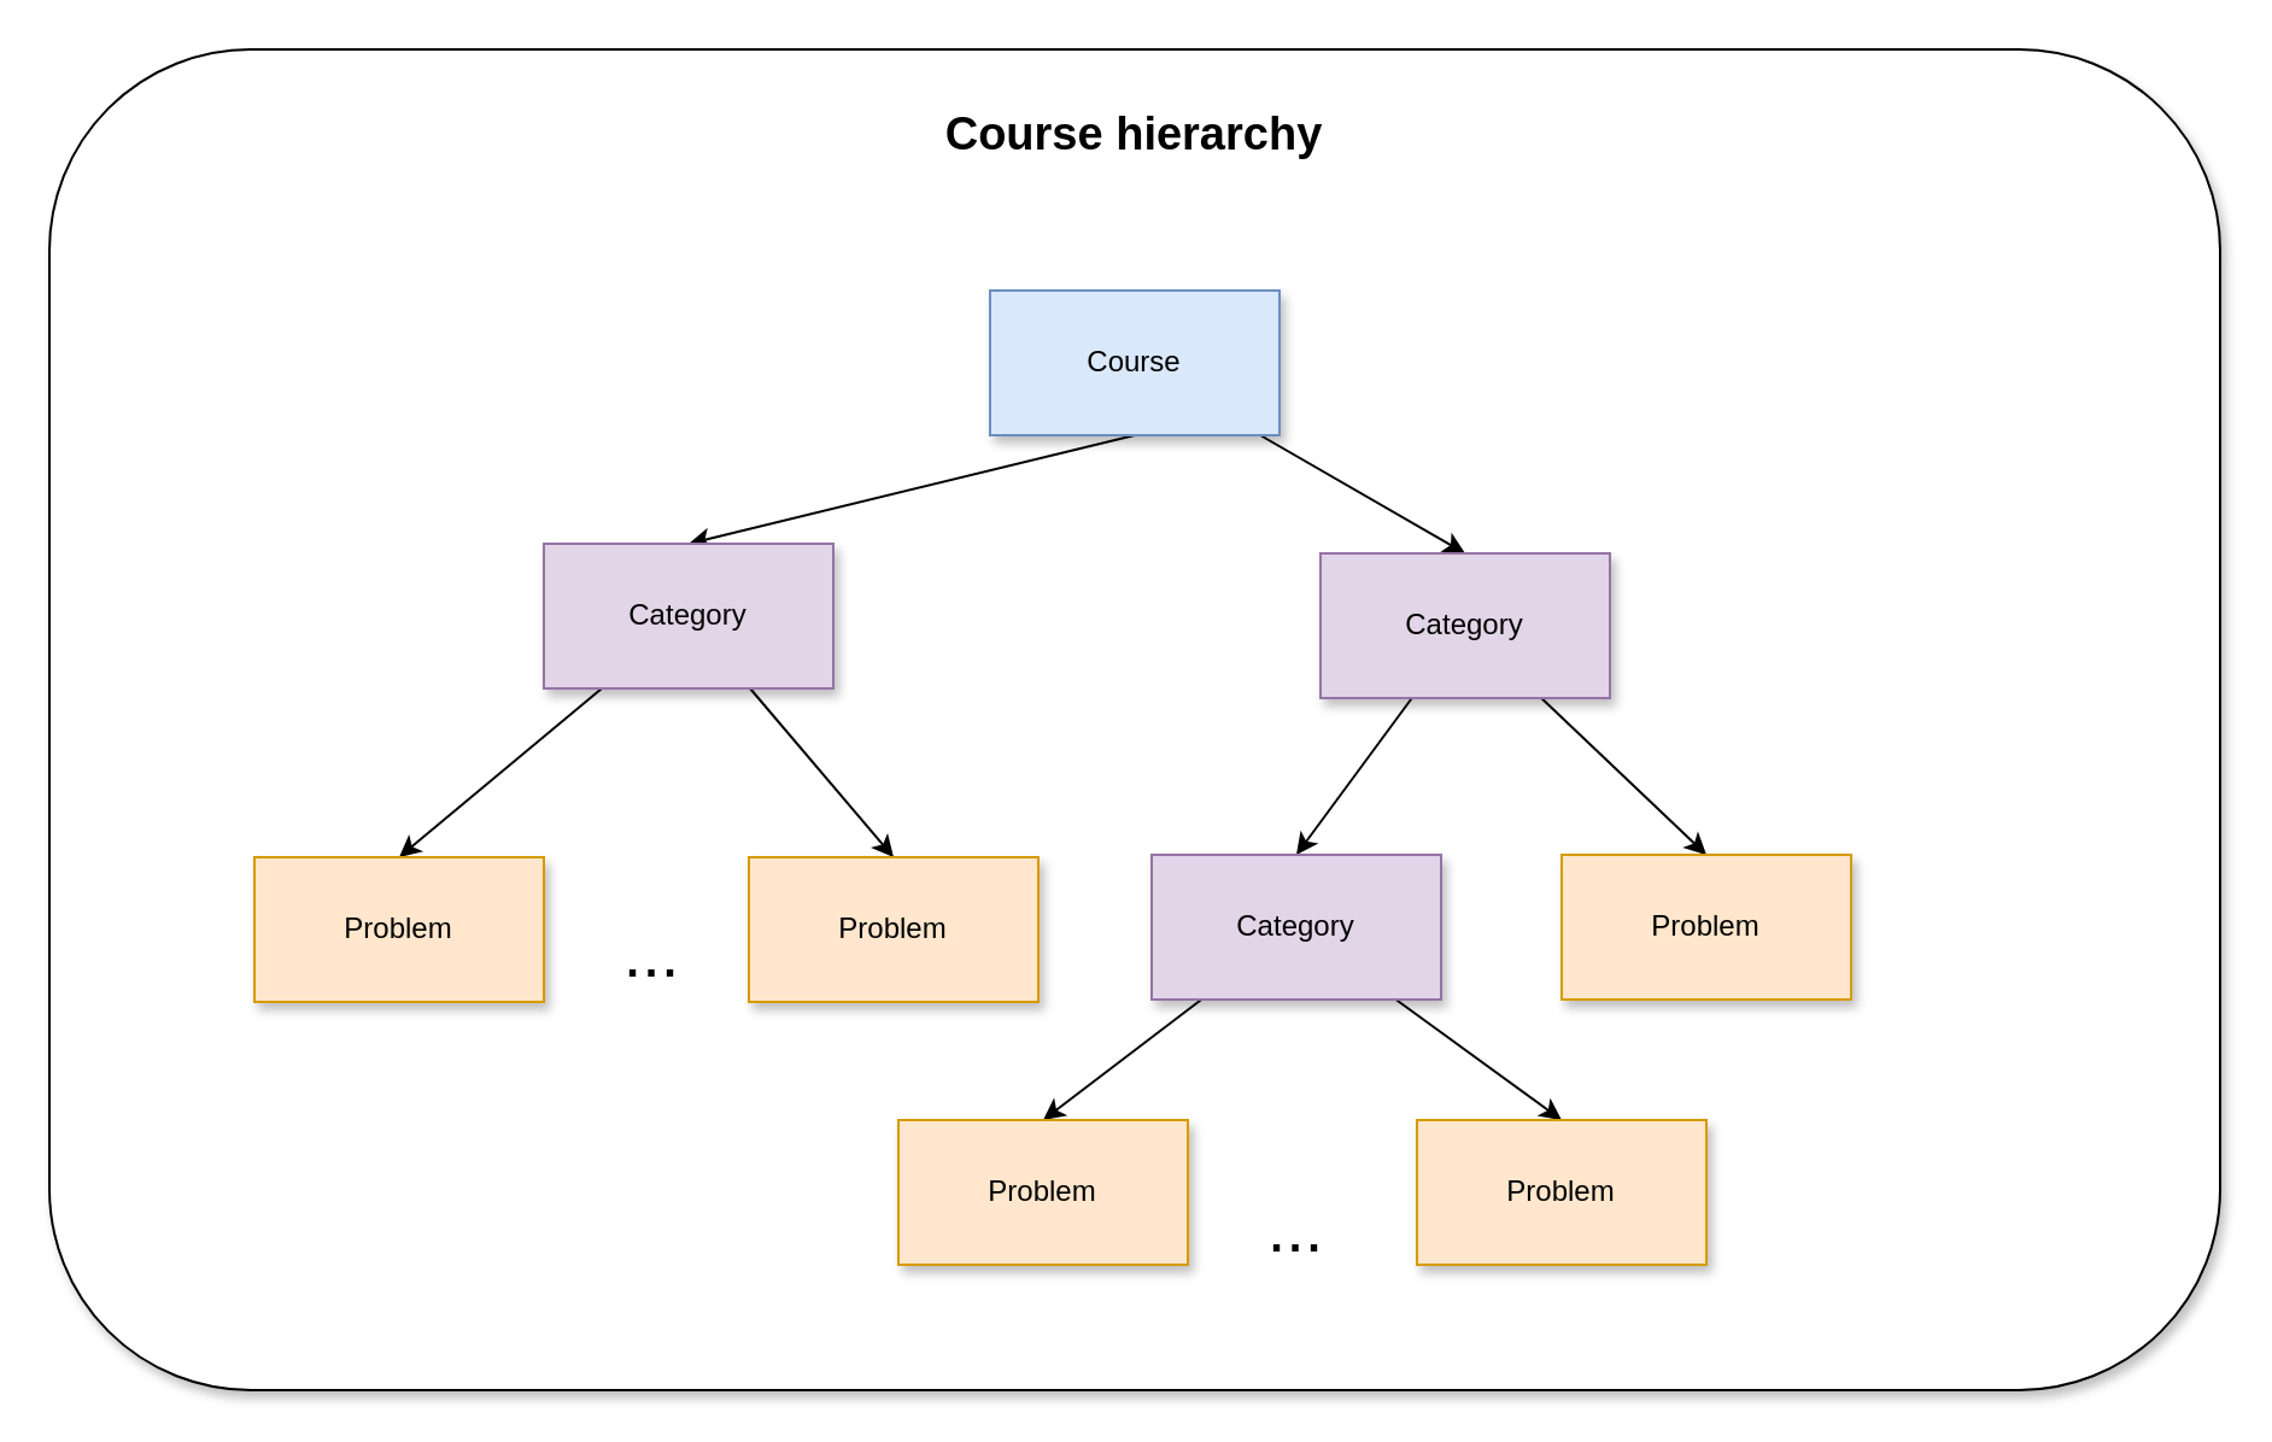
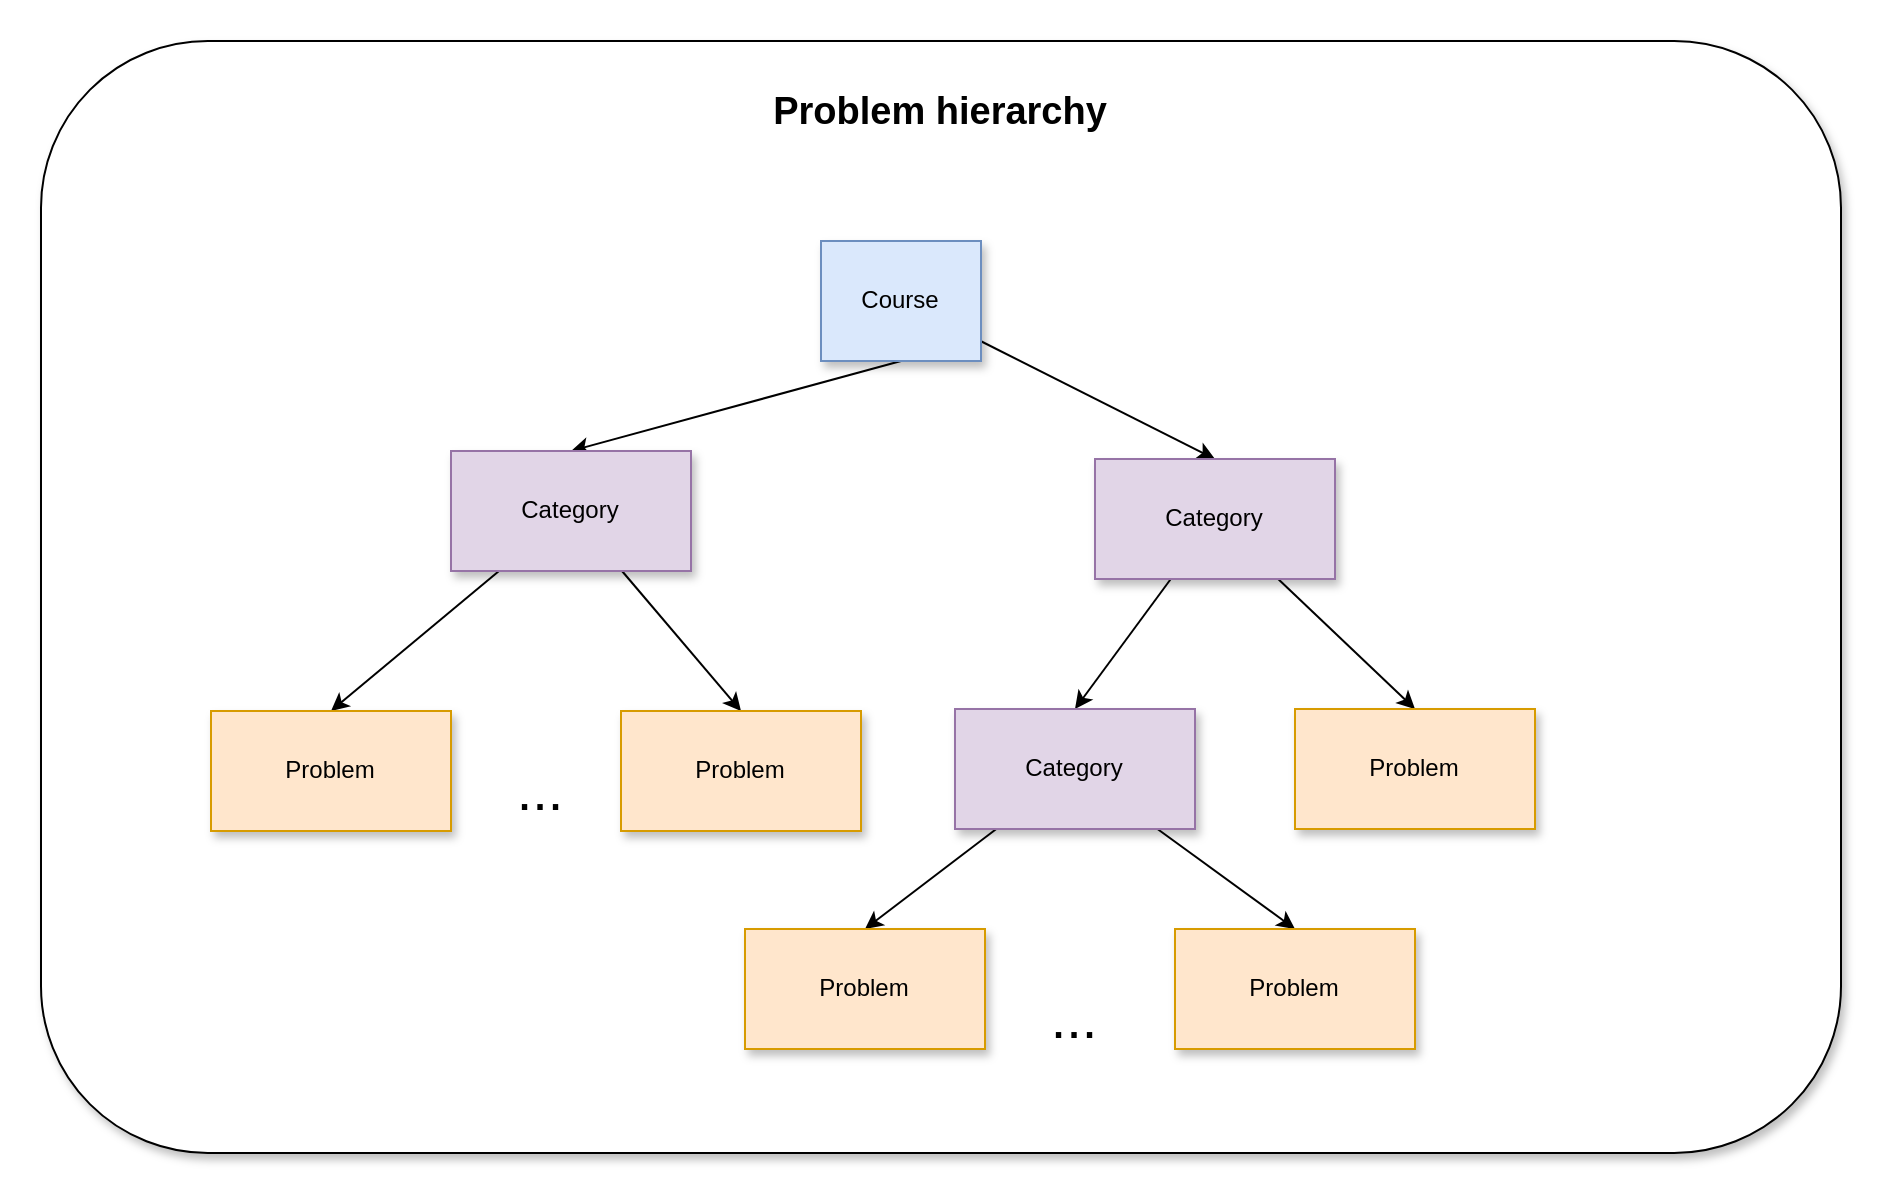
  <mxCell id="0" />
  <mxCell id="1" parent="0" />
  <mxCell id="2" value="" style="rounded=1;whiteSpace=wrap;html=1;shadow=1;" vertex="1" parent="1"><mxGeometry x="20" y="20" width="900" height="556" as="geometry" /></mxCell>
- <mxCell id="3" value="Course hierarchy" style="text;html=1;strokeColor=none;fillColor=none;align=center;verticalAlign=middle;whiteSpace=wrap;rounded=0;fontSize=19;fontStyle=1" vertex="1" parent="1"><mxGeometry x="330" y="41" width="280" height="30" as="geometry" /></mxCell>
+ <mxCell id="3" value="Problem hierarchy" style="text;html=1;strokeColor=none;fillColor=none;align=center;verticalAlign=middle;whiteSpace=wrap;rounded=0;fontSize=19;fontStyle=1" vertex="1" parent="1"><mxGeometry x="330" y="41" width="280" height="30" as="geometry" /></mxCell>
  <mxCell id="4" style="edgeStyle=none;html=1;exitX=0.5;exitY=1;exitDx=0;exitDy=0;entryX=0.5;entryY=0;entryDx=0;entryDy=0;" edge="1" parent="1" source="6" target="9"><mxGeometry relative="1" as="geometry" /></mxCell>
  <mxCell id="5" style="edgeStyle=none;html=1;entryX=0.5;entryY=0;entryDx=0;entryDy=0;" edge="1" parent="1" source="6" target="14"><mxGeometry relative="1" as="geometry" /></mxCell>
- <mxCell id="6" value="Course" style="rounded=0;whiteSpace=wrap;html=1;shadow=1;fillColor=#dae8fc;strokeColor=#6c8ebf;" vertex="1" parent="1"><mxGeometry x="410" y="120" width="120" height="60" as="geometry" /></mxCell>
+ <mxCell id="6" value="Course" style="rounded=0;whiteSpace=wrap;html=1;shadow=1;fillColor=#dae8fc;strokeColor=#6c8ebf;" vertex="1" parent="1"><mxGeometry x="410" y="120" width="80" height="60" as="geometry" /></mxCell>
  <mxCell id="7" style="edgeStyle=none;html=1;entryX=0.5;entryY=0;entryDx=0;entryDy=0;" edge="1" parent="1" source="9" target="10"><mxGeometry relative="1" as="geometry" /></mxCell>
  <mxCell id="8" style="edgeStyle=none;html=1;entryX=0.5;entryY=0;entryDx=0;entryDy=0;" edge="1" parent="1" source="9" target="11"><mxGeometry relative="1" as="geometry" /></mxCell>
  <mxCell id="9" value="Category" style="rounded=0;whiteSpace=wrap;html=1;shadow=1;fillColor=#e1d5e7;strokeColor=#9673a6;" vertex="1" parent="1"><mxGeometry x="225" y="225" width="120" height="60" as="geometry" /></mxCell>
  <mxCell id="10" value="Problem" style="rounded=0;whiteSpace=wrap;html=1;shadow=1;fillColor=#ffe6cc;strokeColor=#d79b00;" vertex="1" parent="1"><mxGeometry x="105" y="355" width="120" height="60" as="geometry" /></mxCell>
  <mxCell id="11" value="Problem" style="rounded=0;whiteSpace=wrap;html=1;shadow=1;fillColor=#ffe6cc;strokeColor=#d79b00;" vertex="1" parent="1"><mxGeometry x="310" y="355" width="120" height="60" as="geometry" /></mxCell>
  <mxCell id="12" style="edgeStyle=none;html=1;entryX=0.5;entryY=0;entryDx=0;entryDy=0;" edge="1" parent="1" source="14" target="17"><mxGeometry relative="1" as="geometry" /></mxCell>
  <mxCell id="13" style="edgeStyle=none;html=1;entryX=0.5;entryY=0;entryDx=0;entryDy=0;" edge="1" parent="1" source="14" target="18"><mxGeometry relative="1" as="geometry" /></mxCell>
  <mxCell id="14" value="Category" style="rounded=0;whiteSpace=wrap;html=1;shadow=1;fillColor=#e1d5e7;strokeColor=#9673a6;" vertex="1" parent="1"><mxGeometry x="547" y="229" width="120" height="60" as="geometry" /></mxCell>
  <mxCell id="15" style="edgeStyle=none;html=1;entryX=0.5;entryY=0;entryDx=0;entryDy=0;" edge="1" parent="1" source="17" target="19"><mxGeometry relative="1" as="geometry" /></mxCell>
  <mxCell id="16" style="edgeStyle=none;html=1;entryX=0.5;entryY=0;entryDx=0;entryDy=0;" edge="1" parent="1" source="17" target="20"><mxGeometry relative="1" as="geometry" /></mxCell>
  <mxCell id="17" value="Category" style="rounded=0;whiteSpace=wrap;html=1;shadow=1;fillColor=#e1d5e7;strokeColor=#9673a6;" vertex="1" parent="1"><mxGeometry x="477" y="354" width="120" height="60" as="geometry" /></mxCell>
  <mxCell id="18" value="Problem" style="rounded=0;whiteSpace=wrap;html=1;shadow=1;fillColor=#ffe6cc;strokeColor=#d79b00;" vertex="1" parent="1"><mxGeometry x="647" y="354" width="120" height="60" as="geometry" /></mxCell>
  <mxCell id="19" value="Problem" style="rounded=0;whiteSpace=wrap;html=1;shadow=1;fillColor=#ffe6cc;strokeColor=#d79b00;" vertex="1" parent="1"><mxGeometry x="372" y="464" width="120" height="60" as="geometry" /></mxCell>
  <mxCell id="20" value="Problem" style="rounded=0;whiteSpace=wrap;html=1;shadow=1;fillColor=#ffe6cc;strokeColor=#d79b00;" vertex="1" parent="1"><mxGeometry x="587" y="464" width="120" height="60" as="geometry" /></mxCell>
  <mxCell id="21" value="..." style="text;html=1;strokeColor=none;fillColor=none;align=center;verticalAlign=middle;whiteSpace=wrap;rounded=0;shadow=1;fontSize=28;" vertex="1" parent="1"><mxGeometry x="240" y="380" width="60" height="30" as="geometry" /></mxCell>
  <mxCell id="22" value="..." style="text;html=1;strokeColor=none;fillColor=none;align=center;verticalAlign=middle;whiteSpace=wrap;rounded=0;shadow=1;fontSize=28;" vertex="1" parent="1"><mxGeometry x="507" y="494" width="60" height="30" as="geometry" /></mxCell>
